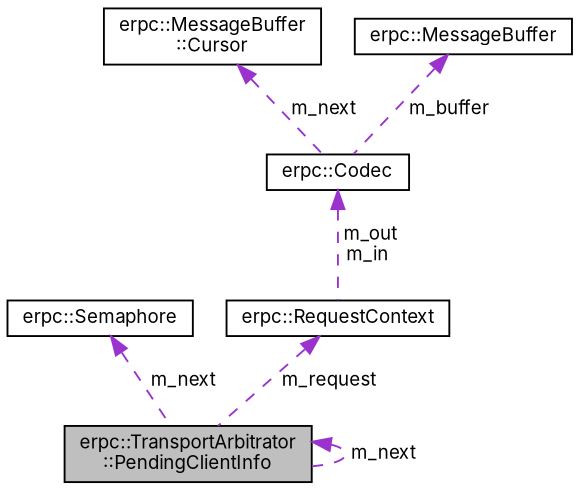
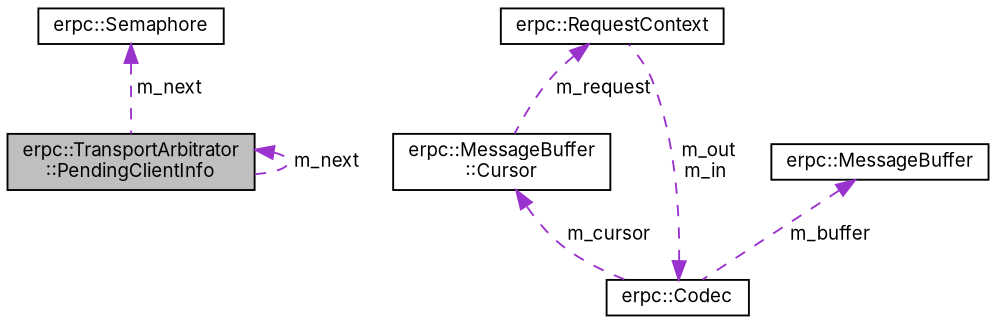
  digraph {
    fontname=Inter
    node [color=black fillcolor=white fontname=Inter fontsize=10 shape=record style=filled]
    edge [color=darkorchid3 dir=back fontname=Inter fontsize=10 labelfontname=Helvetica labelfontsize=10 style=dashed]
    n1 [fillcolor=grey75 fontcolor=black height=0.2 label="erpc::TransportArbitrator\l::PendingClientInfo" width=0.4]
    n2 [height=0.2 label="erpc::Semaphore" width=0.4]
    n3 [height=0.2 label="erpc::RequestContext" width=0.4]
    n4 [height=0.2 label="erpc::Codec" width=0.4]
    n5 [height=0.2 label="erpc::MessageBuffer\l::Cursor" width=0.4]
    n6 [height=0.2 label="erpc::MessageBuffer" width=0.4]
    n1 -> n1 [label=" m_next"]
    n2 -> n1 [label=" m_next"]
-   n3 -> n1 [label=" m_request"]
+   n3 -> n5 [label=" m_request"]
    n4 -> n3 [label=" m_out\nm_in"]
-   n5 -> n4 [label=" m_next"]
+   n5 -> n4 [label=" m_cursor"]
    n6 -> n4 [label=" m_buffer"]
  }
